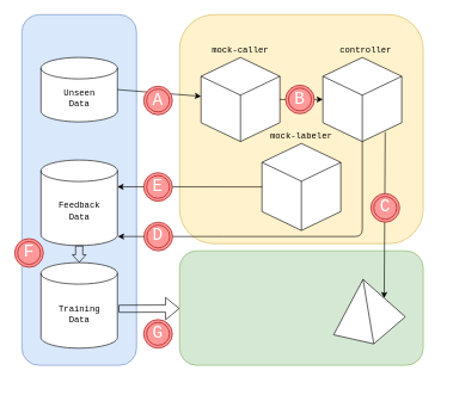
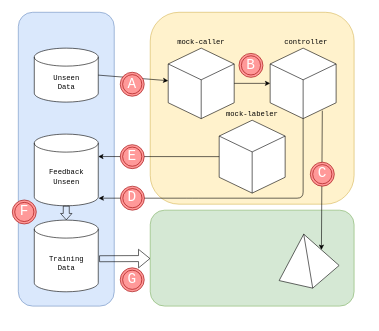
  <mxCell id="0" />
  <mxCell id="1" parent="0" />
  <mxCell id="2" value="" style="group" vertex="1" connectable="0" parent="1"><mxGeometry x="30" y="20" width="173.33" height="490" as="geometry" /></mxCell>
  <mxCell id="3" value="" style="group" vertex="1" connectable="0" parent="2"><mxGeometry width="173.33" height="490" as="geometry" /></mxCell>
  <mxCell id="4" value="" style="rounded=1;whiteSpace=wrap;html=1;fillColor=#dae8fc;strokeColor=#6c8ebf;" vertex="1" parent="3"><mxGeometry width="160" height="490" as="geometry" /></mxCell>
  <mxCell id="5" value="&lt;div&gt;&lt;font face=&quot;Courier New&quot;&gt;Unseen&lt;/font&gt;&lt;/div&gt;&lt;div&gt;&lt;font face=&quot;Courier New&quot;&gt;Data&lt;/font&gt;&lt;br&gt;&lt;/div&gt;" style="shape=cylinder3;whiteSpace=wrap;html=1;boundedLbl=1;backgroundOutline=1;size=15;fillColor=#ffffff;" vertex="1" parent="3"><mxGeometry x="26.667" y="59.756" width="106.667" height="90" as="geometry" /></mxCell>
- <mxCell id="6" value="&lt;div&gt;&lt;font face=&quot;Courier New&quot;&gt;Feedback&lt;/font&gt;&lt;/div&gt;&lt;div&gt;&lt;font face=&quot;Courier New&quot;&gt;Data&lt;/font&gt;&lt;br&gt;&lt;/div&gt;" style="shape=cylinder3;whiteSpace=wrap;html=1;boundedLbl=1;backgroundOutline=1;size=15;fillColor=#ffffff;" vertex="1" parent="3"><mxGeometry x="26.667" y="203.171" width="106.667" height="119.512" as="geometry" /></mxCell>
+ <mxCell id="6" value="&lt;div&gt;&lt;font face=&quot;Courier New&quot;&gt;Feedback&lt;/font&gt;&lt;/div&gt;&lt;div&gt;&lt;font face=&quot;Courier New&quot;&gt;Unseen&lt;/font&gt;&lt;br&gt;&lt;/div&gt;" style="shape=cylinder3;whiteSpace=wrap;html=1;boundedLbl=1;backgroundOutline=1;size=15;fillColor=#ffffff;" vertex="1" parent="3"><mxGeometry x="26.667" y="203.171" width="106.667" height="119.512" as="geometry" /></mxCell>
  <mxCell id="7" value="&lt;div&gt;&lt;font face=&quot;Courier New&quot;&gt;Training&lt;/font&gt;&lt;/div&gt;&lt;div&gt;&lt;font face=&quot;Courier New&quot;&gt;Data&lt;/font&gt;&lt;br&gt;&lt;/div&gt;" style="shape=cylinder3;whiteSpace=wrap;html=1;boundedLbl=1;backgroundOutline=1;size=15;fillColor=#ffffff;" vertex="1" parent="3"><mxGeometry x="26.667" y="346.585" width="106.667" height="119.512" as="geometry" /></mxCell>
  <mxCell id="8" value="" style="shape=flexArrow;endArrow=classic;html=1;exitX=0.5;exitY=1;exitDx=0;exitDy=0;exitPerimeter=0;entryX=0.5;entryY=0;entryDx=0;entryDy=0;entryPerimeter=0;endWidth=8;endSize=3.2;" edge="1" parent="3" source="6" target="7"><mxGeometry width="50" height="50" relative="1" as="geometry"><mxPoint x="310" y="280" as="sourcePoint" /><mxPoint x="360" y="230" as="targetPoint" /></mxGeometry></mxCell>
  <mxCell id="9" value="&lt;font style=&quot;font-size: 24px&quot; face=&quot;Courier New&quot; color=&quot;#FFFFFF&quot;&gt;F&lt;/font&gt;" style="ellipse;shape=doubleEllipse;whiteSpace=wrap;html=1;aspect=fixed;fillColor=#FF9999;strokeColor=#990000;" vertex="1" parent="3"><mxGeometry x="-10.0" y="313" width="40" height="40" as="geometry" /></mxCell>
  <mxCell id="10" value="" style="group" vertex="1" connectable="0" parent="1"><mxGeometry x="270" y="20" width="340" height="510" as="geometry" /></mxCell>
  <mxCell id="11" value="" style="group" vertex="1" connectable="0" parent="10"><mxGeometry x="-20" width="340" height="490" as="geometry" /></mxCell>
  <mxCell id="12" value="" style="rounded=1;whiteSpace=wrap;html=1;fillColor=#fff2cc;strokeColor=#d6b656;" vertex="1" parent="11"><mxGeometry width="340" height="320" as="geometry" /></mxCell>
  <mxCell id="13" value="" style="html=1;whiteSpace=wrap;shape=isoCube2;backgroundOutline=1;isoAngle=15;fillColor=#ffffff;" vertex="1" parent="11"><mxGeometry x="30" y="59.76" width="110" height="117.55" as="geometry" /></mxCell>
  <mxCell id="14" value="" style="html=1;whiteSpace=wrap;shape=isoCube2;backgroundOutline=1;isoAngle=15;fillColor=#ffffff;" vertex="1" parent="11"><mxGeometry x="115" y="180" width="110" height="121.52" as="geometry" /></mxCell>
  <mxCell id="15" value="" style="html=1;whiteSpace=wrap;shape=isoCube2;backgroundOutline=1;isoAngle=15;fillColor=#ffffff;" vertex="1" parent="11"><mxGeometry x="200" y="59.76" width="110" height="117.55" as="geometry" /></mxCell>
  <mxCell id="16" value="" style="endArrow=classic;html=1;exitX=1;exitY=0.5;exitDx=0;exitDy=0;exitPerimeter=0;entryX=0;entryY=0.5;entryDx=0;entryDy=0;entryPerimeter=0;" edge="1" parent="11" source="13" target="15"><mxGeometry width="50" height="50" relative="1" as="geometry"><mxPoint x="60" y="240.196" as="sourcePoint" /><mxPoint x="110" y="192.157" as="targetPoint" /></mxGeometry></mxCell>
  <mxCell id="17" value="" style="rounded=1;whiteSpace=wrap;html=1;fillColor=#d5e8d4;strokeColor=#82b366;" vertex="1" parent="11"><mxGeometry y="330" width="340" height="160" as="geometry" /></mxCell>
  <mxCell id="18" value="" style="verticalLabelPosition=bottom;verticalAlign=top;html=1;shape=mxgraph.basic.pyramid;dx1=0.41;dx2=0.56;dy1=0.86;dy2=0.58;fillColor=#ffffff;" vertex="1" parent="11"><mxGeometry x="215" y="370" width="100" height="90" as="geometry" /></mxCell>
  <mxCell id="19" value="" style="endArrow=classic;html=1;exitX=0.791;exitY=0.887;exitDx=0;exitDy=0;exitPerimeter=0;entryX=0;entryY=0;entryDx=70.5;entryDy=26.1;entryPerimeter=0;" edge="1" parent="11" source="15" target="18"><mxGeometry width="50" height="50" relative="1" as="geometry"><mxPoint x="80" y="250" as="sourcePoint" /><mxPoint x="130" y="200" as="targetPoint" /></mxGeometry></mxCell>
  <mxCell id="20" value="&lt;font face=&quot;Courier New&quot;&gt;mock-caller&lt;/font&gt;" style="text;html=1;strokeColor=none;fillColor=none;align=center;verticalAlign=middle;whiteSpace=wrap;rounded=0;" vertex="1" parent="11"><mxGeometry x="40" y="39.76" width="90" height="20" as="geometry" /></mxCell>
  <mxCell id="21" value="&lt;font face=&quot;Courier New&quot;&gt;controller&lt;/font&gt;" style="text;html=1;strokeColor=none;fillColor=none;align=center;verticalAlign=middle;whiteSpace=wrap;rounded=0;" vertex="1" parent="11"><mxGeometry x="215" y="39.76" width="90" height="20" as="geometry" /></mxCell>
  <mxCell id="22" value="&lt;font face=&quot;Courier New&quot;&gt;mock-labeler&lt;/font&gt;" style="text;html=1;strokeColor=none;fillColor=none;align=center;verticalAlign=middle;whiteSpace=wrap;rounded=0;" vertex="1" parent="11"><mxGeometry x="125" y="160" width="90" height="20" as="geometry" /></mxCell>
- <mxCell id="23" value="&lt;font style=&quot;font-size: 24px&quot; face=&quot;Courier New&quot; color=&quot;#FFFFFF&quot;&gt;B&lt;/font&gt;" style="ellipse;shape=doubleEllipse;whiteSpace=wrap;html=1;aspect=fixed;fillColor=#FF9999;strokeColor=#990000;" vertex="1" parent="11"><mxGeometry x="148" y="98.53" width="40" height="40" as="geometry" /></mxCell>
+ <mxCell id="23" value="&lt;font style=&quot;font-size: 24px&quot; face=&quot;Courier New&quot; color=&quot;#FFFFFF&quot;&gt;B&lt;/font&gt;" style="ellipse;shape=doubleEllipse;whiteSpace=wrap;html=1;aspect=fixed;fillColor=#FF9999;strokeColor=#990000;" vertex="1" parent="11"><mxGeometry x="148" y="68.53" width="40" height="40" as="geometry" /></mxCell>
  <mxCell id="24" value="&lt;font style=&quot;font-size: 24px&quot; face=&quot;Courier New&quot; color=&quot;#FFFFFF&quot;&gt;C&lt;/font&gt;" style="ellipse;shape=doubleEllipse;whiteSpace=wrap;html=1;aspect=fixed;fillColor=#FF9999;strokeColor=#990000;" vertex="1" parent="11"><mxGeometry x="267" y="250" width="40" height="40" as="geometry" /></mxCell>
  <mxCell id="25" value="" style="endArrow=classic;html=1;exitX=1;exitY=0.5;exitDx=0;exitDy=0;exitPerimeter=0;" edge="1" parent="1" source="5" target="13"><mxGeometry width="50" height="50" relative="1" as="geometry"><mxPoint x="340" y="270" as="sourcePoint" /><mxPoint x="390" y="220" as="targetPoint" /></mxGeometry></mxCell>
  <mxCell id="26" value="" style="endArrow=classic;html=1;exitX=0.5;exitY=1;exitDx=0;exitDy=0;exitPerimeter=0;" edge="1" parent="1" source="15"><mxGeometry width="50" height="50" relative="1" as="geometry"><mxPoint x="340" y="300" as="sourcePoint" /><mxPoint x="164" y="330" as="targetPoint" /><Array as="points"><mxPoint x="505" y="330" /><mxPoint x="320" y="330" /></Array></mxGeometry></mxCell>
  <mxCell id="27" value="" style="endArrow=classic;html=1;entryX=1;entryY=0;entryDx=0;entryDy=37.378;entryPerimeter=0;" edge="1" parent="1" source="14" target="6"><mxGeometry width="50" height="50" relative="1" as="geometry"><mxPoint x="340" y="300" as="sourcePoint" /><mxPoint x="390" y="250" as="targetPoint" /></mxGeometry></mxCell>
  <mxCell id="28" value="" style="shape=flexArrow;endArrow=classic;html=1;" edge="1" parent="1" target="17"><mxGeometry width="50" height="50" relative="1" as="geometry"><mxPoint x="165" y="431" as="sourcePoint" /><mxPoint x="250" y="428" as="targetPoint" /></mxGeometry></mxCell>
  <mxCell id="29" value="&lt;font style=&quot;font-size: 24px&quot; face=&quot;Courier New&quot; color=&quot;#FFFFFF&quot;&gt;A&lt;/font&gt;" style="ellipse;shape=doubleEllipse;whiteSpace=wrap;html=1;aspect=fixed;fillColor=#FF9999;strokeColor=#990000;" vertex="1" parent="1"><mxGeometry x="200" y="120" width="40" height="40" as="geometry" /></mxCell>
  <mxCell id="30" value="&lt;font style=&quot;font-size: 24px&quot; face=&quot;Courier New&quot; color=&quot;#FFFFFF&quot;&gt;D&lt;/font&gt;" style="ellipse;shape=doubleEllipse;whiteSpace=wrap;html=1;aspect=fixed;fillColor=#FF9999;strokeColor=#990000;" vertex="1" parent="1"><mxGeometry x="200.33" y="310" width="40" height="40" as="geometry" /></mxCell>
  <mxCell id="31" value="&lt;font style=&quot;font-size: 24px&quot; face=&quot;Courier New&quot; color=&quot;#FFFFFF&quot;&gt;E&lt;/font&gt;" style="ellipse;shape=doubleEllipse;whiteSpace=wrap;html=1;aspect=fixed;fillColor=#FF9999;strokeColor=#990000;" vertex="1" parent="1"><mxGeometry x="200" y="240.76" width="40" height="40" as="geometry" /></mxCell>
  <mxCell id="32" value="&lt;font style=&quot;font-size: 24px&quot; face=&quot;Courier New&quot; color=&quot;#FFFFFF&quot;&gt;G&lt;/font&gt;" style="ellipse;shape=doubleEllipse;whiteSpace=wrap;html=1;aspect=fixed;fillColor=#FF9999;strokeColor=#990000;" vertex="1" parent="1"><mxGeometry x="200" y="446.1" width="40" height="40" as="geometry" /></mxCell>
